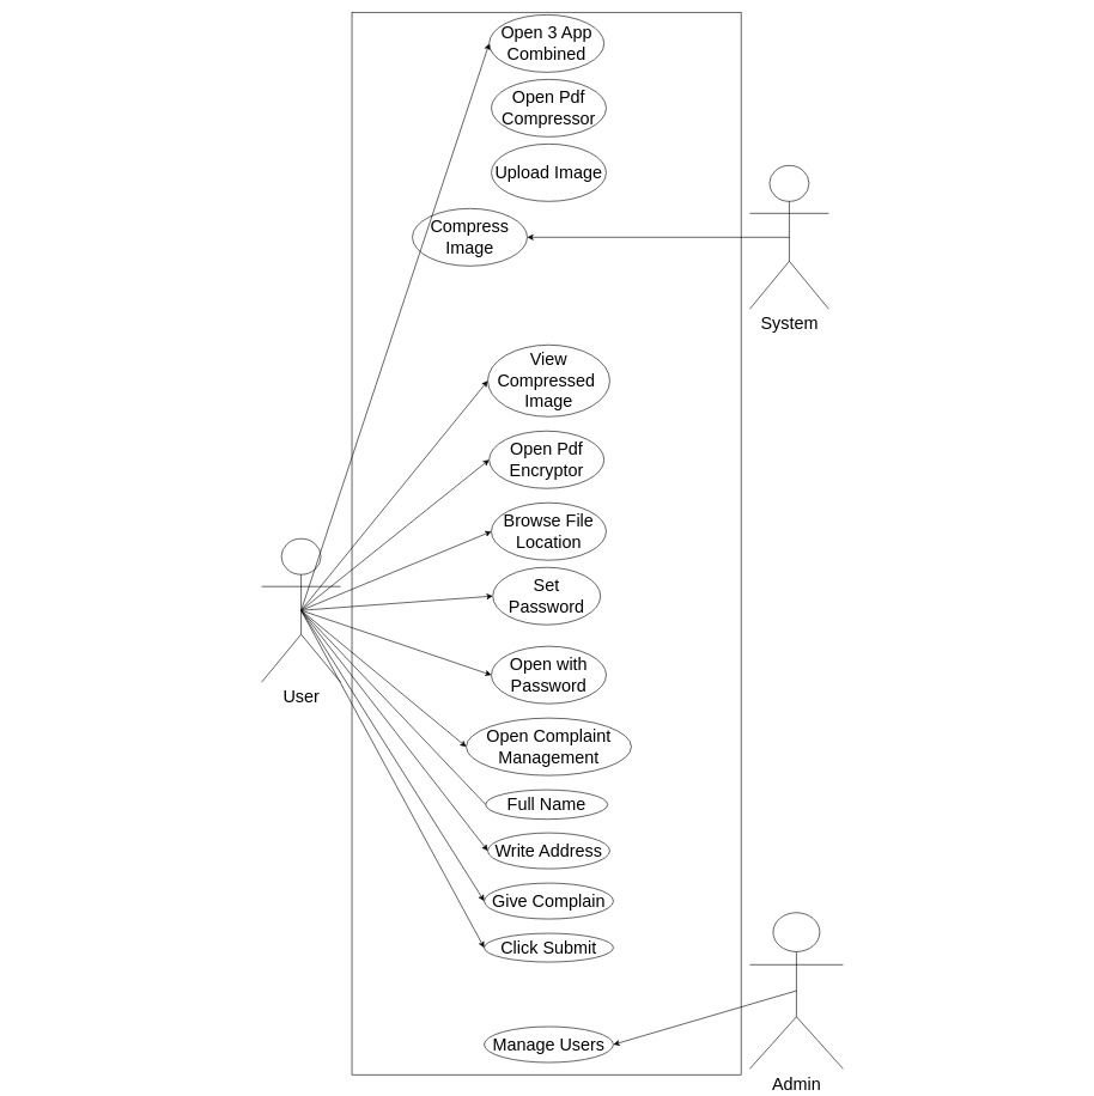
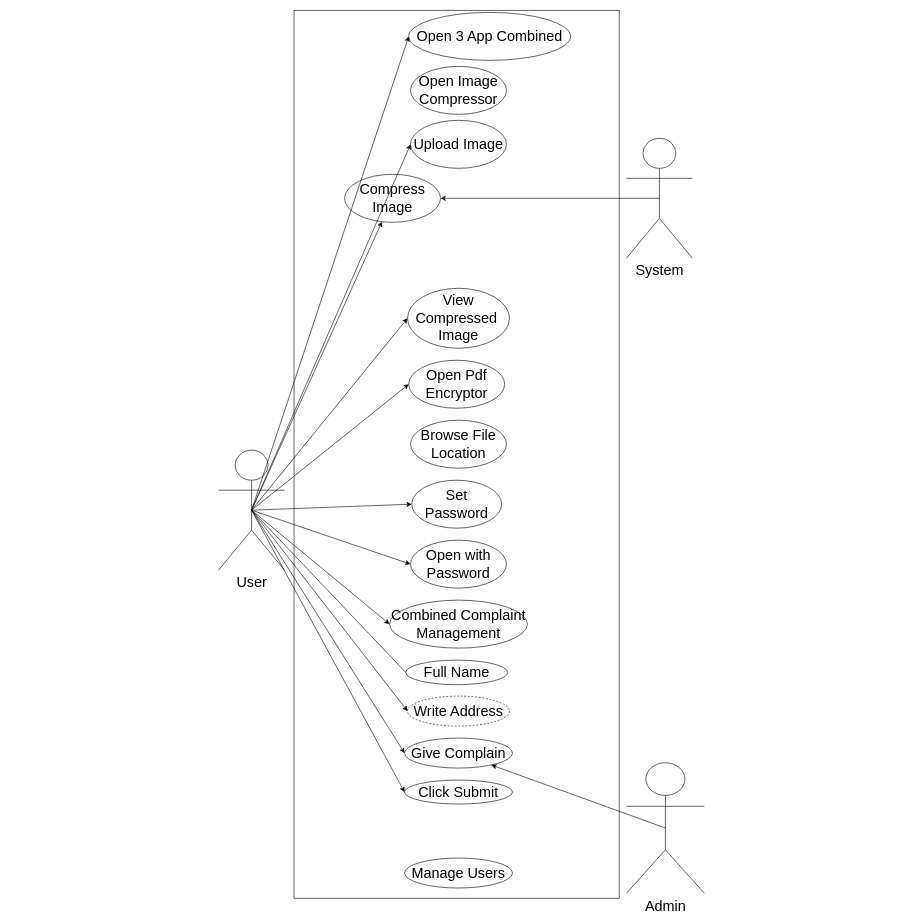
  <mxCell id="0" />
  <mxCell id="1" parent="0" />
  <mxCell id="2" value="" style="rounded=0;whiteSpace=wrap;html=1;rotation=-90;" parent="1" vertex="1"><mxGeometry x="20.55" y="485.66" width="1480.56" height="542.12" as="geometry" /></mxCell>
  <mxCell id="3" value="&lt;font style=&quot;font-size: 24px;&quot;&gt;User&lt;/font&gt;" style="shape=umlActor;verticalLabelPosition=bottom;verticalAlign=top;html=1;outlineConnect=0;" parent="1" vertex="1"><mxGeometry x="364" y="750" width="110" height="200" as="geometry" /></mxCell>
  <mxCell id="4" value="&lt;font style=&quot;font-size: 24px;&quot;&gt;System&lt;/font&gt;" style="shape=umlActor;verticalLabelPosition=bottom;verticalAlign=top;html=1;outlineConnect=0;" parent="1" vertex="1"><mxGeometry x="1044" y="230" width="110" height="200" as="geometry" /></mxCell>
  <mxCell id="5" value="&lt;font style=&quot;font-size: 24px;&quot;&gt;Admin&lt;/font&gt;" style="shape=umlActor;verticalLabelPosition=bottom;verticalAlign=top;html=1;outlineConnect=0;" parent="1" vertex="1"><mxGeometry x="1044" y="1271.18" width="130" height="217.65" as="geometry" /></mxCell>
  <mxCell id="6" value="&lt;font style=&quot;font-size: 24px;&quot;&gt;Upload Image&lt;/font&gt;" style="ellipse;whiteSpace=wrap;html=1;" parent="1" vertex="1"><mxGeometry x="684" y="200" width="160" height="80" as="geometry" /></mxCell>
  <mxCell id="7" value="&lt;font style=&quot;font-size: 24px;&quot;&gt;Compress Image&lt;/font&gt;" style="ellipse;whiteSpace=wrap;html=1;" parent="1" vertex="1"><mxGeometry x="574" y="290" width="160" height="80" as="geometry" /></mxCell>
  <mxCell id="8" value="&lt;font style=&quot;font-size: 24px;&quot;&gt;View Compressed&amp;nbsp;&lt;br&gt;Image&lt;/font&gt;" style="ellipse;whiteSpace=wrap;html=1;" parent="1" vertex="1"><mxGeometry x="679" y="480" width="170" height="100" as="geometry" /></mxCell>
- <mxCell id="9" value="&lt;font style=&quot;font-size: 24px;&quot;&gt;Open Pdf Compressor&lt;/font&gt;" style="ellipse;whiteSpace=wrap;html=1;" parent="1" vertex="1"><mxGeometry x="684" y="110" width="160" height="80" as="geometry" /></mxCell>
- <mxCell id="10" value="&lt;font style=&quot;font-size: 24px;&quot;&gt;Set Password&lt;/font&gt;" style="ellipse;whiteSpace=wrap;html=1;" parent="1" vertex="1"><mxGeometry x="686" y="790" width="150" height="80" as="geometry" /></mxCell>
+ <mxCell id="9" value="&lt;font style=&quot;font-size: 24px;&quot;&gt;Open Image Compressor&lt;/font&gt;" style="ellipse;whiteSpace=wrap;html=1;" parent="1" vertex="1"><mxGeometry x="684" y="110" width="160" height="80" as="geometry" /></mxCell>
+ <mxCell id="10" value="&lt;font style=&quot;font-size: 24px;&quot;&gt;Set Password&lt;/font&gt;" style="ellipse;whiteSpace=wrap;html=1;" parent="1" vertex="1"><mxGeometry x="686" y="800" width="150" height="80" as="geometry" /></mxCell>
  <mxCell id="11" value="&lt;font style=&quot;font-size: 24px;&quot;&gt;Browse File Location&lt;/font&gt;" style="ellipse;whiteSpace=wrap;html=1;" parent="1" vertex="1"><mxGeometry x="684" y="700" width="160" height="80" as="geometry" /></mxCell>
  <mxCell id="12" value="&lt;font style=&quot;font-size: 24px;&quot;&gt;Open with Password&lt;/font&gt;" style="ellipse;whiteSpace=wrap;html=1;" parent="1" vertex="1"><mxGeometry x="684" y="900" width="160" height="80" as="geometry" /></mxCell>
  <mxCell id="13" value="&lt;font style=&quot;font-size: 24px;&quot;&gt;Full Name&lt;/font&gt;" style="ellipse;whiteSpace=wrap;html=1;" parent="1" vertex="1"><mxGeometry x="676" y="1100" width="170" height="41" as="geometry" /></mxCell>
- <mxCell id="14" value="&lt;font style=&quot;font-size: 24px;&quot;&gt;Write Address&lt;/font&gt;" style="ellipse;whiteSpace=wrap;html=1;" parent="1" vertex="1"><mxGeometry x="679" y="1160" width="170" height="50" as="geometry" /></mxCell>
+ <mxCell id="14" value="&lt;font style=&quot;font-size: 24px;&quot;&gt;Write Address&lt;/font&gt;" style="ellipse;whiteSpace=wrap;html=1;dashed=1;" parent="1" vertex="1"><mxGeometry x="679" y="1160" width="170" height="50" as="geometry" /></mxCell>
  <mxCell id="15" value="&lt;font style=&quot;font-size: 24px;&quot;&gt;Give Complain&lt;/font&gt;" style="ellipse;whiteSpace=wrap;html=1;" parent="1" vertex="1"><mxGeometry x="674" y="1230" width="180" height="50" as="geometry" /></mxCell>
  <mxCell id="16" value="&lt;font style=&quot;font-size: 24px;&quot;&gt;Click Submit&lt;/font&gt;" style="ellipse;whiteSpace=wrap;html=1;" parent="1" vertex="1"><mxGeometry x="674" y="1300" width="180" height="40" as="geometry" /></mxCell>
  <mxCell id="17" value="&lt;font style=&quot;font-size: 24px;&quot;&gt;Manage Users&lt;/font&gt;" style="ellipse;whiteSpace=wrap;html=1;" parent="1" vertex="1"><mxGeometry x="674" y="1430" width="180" height="50" as="geometry" /></mxCell>
+ <mxCell id="18" value="" style="endArrow=classic;html=1;rounded=0;exitX=0.5;exitY=0.5;exitDx=0;exitDy=0;exitPerimeter=0;entryX=0;entryY=0.5;entryDx=0;entryDy=0;" parent="1" source="3" target="6" edge="1"><mxGeometry width="50" height="50" relative="1" as="geometry"><mxPoint x="534" y="370" as="sourcePoint" /><mxPoint x="584" y="320" as="targetPoint" /></mxGeometry></mxCell>
  <mxCell id="19" value="" style="endArrow=classic;html=1;rounded=0;exitX=0.5;exitY=0.5;exitDx=0;exitDy=0;exitPerimeter=0;entryX=0;entryY=0.5;entryDx=0;entryDy=0;" parent="1" source="3" target="8" edge="1"><mxGeometry width="50" height="50" relative="1" as="geometry"><mxPoint x="624" y="560" as="sourcePoint" /><mxPoint x="674" y="510" as="targetPoint" /></mxGeometry></mxCell>
  <mxCell id="20" value="" style="endArrow=classic;html=1;rounded=0;entryX=1;entryY=0.5;entryDx=0;entryDy=0;exitX=0.5;exitY=0.5;exitDx=0;exitDy=0;exitPerimeter=0;" parent="1" source="4" target="7" edge="1"><mxGeometry width="50" height="50" relative="1" as="geometry"><mxPoint x="624" y="560" as="sourcePoint" /><mxPoint x="674" y="510" as="targetPoint" /></mxGeometry></mxCell>
  <mxCell id="21" value="" style="endArrow=classic;html=1;rounded=0;entryX=0;entryY=0.5;entryDx=0;entryDy=0;exitX=0.5;exitY=0.5;exitDx=0;exitDy=0;exitPerimeter=0;" parent="1" source="3" target="10" edge="1"><mxGeometry width="50" height="50" relative="1" as="geometry"><mxPoint x="624" y="740" as="sourcePoint" /><mxPoint x="674" y="690" as="targetPoint" /></mxGeometry></mxCell>
- <mxCell id="22" value="" style="endArrow=classic;html=1;rounded=0;exitX=0.5;exitY=0.5;exitDx=0;exitDy=0;exitPerimeter=0;entryX=0;entryY=0.5;entryDx=0;entryDy=0;" parent="1" source="3" target="11" edge="1"><mxGeometry width="50" height="50" relative="1" as="geometry"><mxPoint x="624" y="740" as="sourcePoint" /><mxPoint x="674" y="690" as="targetPoint" /></mxGeometry></mxCell>
+ <mxCell id="22" value="" style="endArrow=classic;html=1;rounded=0;exitX=0.5;exitY=0.5;exitDx=0;exitDy=0;exitPerimeter=0;" parent="1" source="3" target="7" edge="1"><mxGeometry width="50" height="50" relative="1" as="geometry"><mxPoint x="624" y="740" as="sourcePoint" /><mxPoint x="674" y="690" as="targetPoint" /></mxGeometry></mxCell>
  <mxCell id="23" value="" style="endArrow=classic;html=1;rounded=0;exitX=0.5;exitY=0.5;exitDx=0;exitDy=0;exitPerimeter=0;entryX=0;entryY=0.5;entryDx=0;entryDy=0;" parent="1" source="3" target="12" edge="1"><mxGeometry width="50" height="50" relative="1" as="geometry"><mxPoint x="624" y="740" as="sourcePoint" /><mxPoint x="674" y="690" as="targetPoint" /></mxGeometry></mxCell>
  <mxCell id="24" value="" style="endArrow=none;html=1;rounded=0;exitX=0.5;exitY=0.5;exitDx=0;exitDy=0;exitPerimeter=0;entryX=0;entryY=0.5;entryDx=0;entryDy=0;" parent="1" source="3" target="13" edge="1"><mxGeometry width="50" height="50" relative="1" as="geometry"><mxPoint x="884" y="900" as="sourcePoint" /><mxPoint x="934" y="850" as="targetPoint" /></mxGeometry></mxCell>
  <mxCell id="25" value="" style="endArrow=classic;html=1;rounded=0;exitX=0.5;exitY=0.5;exitDx=0;exitDy=0;exitPerimeter=0;entryX=0;entryY=0.5;entryDx=0;entryDy=0;" parent="1" source="3" target="14" edge="1"><mxGeometry width="50" height="50" relative="1" as="geometry"><mxPoint x="714" y="1220" as="sourcePoint" /><mxPoint x="764" y="1170" as="targetPoint" /></mxGeometry></mxCell>
  <mxCell id="26" value="" style="endArrow=classic;html=1;rounded=0;exitX=0.5;exitY=0.5;exitDx=0;exitDy=0;exitPerimeter=0;entryX=0;entryY=0.5;entryDx=0;entryDy=0;" parent="1" source="3" target="15" edge="1"><mxGeometry width="50" height="50" relative="1" as="geometry"><mxPoint x="714" y="1220" as="sourcePoint" /><mxPoint x="764" y="1170" as="targetPoint" /></mxGeometry></mxCell>
  <mxCell id="27" value="" style="endArrow=classic;html=1;rounded=0;exitX=0.5;exitY=0.5;exitDx=0;exitDy=0;exitPerimeter=0;entryX=0;entryY=0.5;entryDx=0;entryDy=0;" parent="1" source="3" target="16" edge="1"><mxGeometry width="50" height="50" relative="1" as="geometry"><mxPoint x="714" y="1220" as="sourcePoint" /><mxPoint x="764" y="1170" as="targetPoint" /></mxGeometry></mxCell>
- <mxCell id="28" value="" style="endArrow=classic;html=1;rounded=0;entryX=1;entryY=0.5;entryDx=0;entryDy=0;exitX=0.5;exitY=0.5;exitDx=0;exitDy=0;exitPerimeter=0;" parent="1" source="5" target="17" edge="1"><mxGeometry width="50" height="50" relative="1" as="geometry"><mxPoint x="1114" y="1200" as="sourcePoint" /><mxPoint x="764" y="1330" as="targetPoint" /></mxGeometry></mxCell>
- <mxCell id="29" value="&lt;font style=&quot;font-size: 24px;&quot;&gt;Open Complaint Management&lt;/font&gt;" style="ellipse;whiteSpace=wrap;html=1;" parent="1" vertex="1"><mxGeometry x="649" y="1000" width="230" height="80" as="geometry" /></mxCell>
+ <mxCell id="28" value="" style="endArrow=classic;html=1;rounded=0;exitX=0.5;exitY=0.5;exitDx=0;exitDy=0;exitPerimeter=0;" parent="1" source="5" target="15" edge="1"><mxGeometry width="50" height="50" relative="1" as="geometry"><mxPoint x="1114" y="1200" as="sourcePoint" /><mxPoint x="764" y="1330" as="targetPoint" /></mxGeometry></mxCell>
+ <mxCell id="29" value="&lt;font style=&quot;font-size: 24px;&quot;&gt;Combined Complaint Management&lt;/font&gt;" style="ellipse;whiteSpace=wrap;html=1;" parent="1" vertex="1"><mxGeometry x="649" y="1000" width="230" height="80" as="geometry" /></mxCell>
  <mxCell id="30" value="" style="endArrow=classic;html=1;rounded=0;exitX=0.5;exitY=0.5;exitDx=0;exitDy=0;exitPerimeter=0;entryX=0;entryY=0.5;entryDx=0;entryDy=0;" parent="1" source="3" target="29" edge="1"><mxGeometry width="50" height="50" relative="1" as="geometry"><mxPoint x="744" y="1080" as="sourcePoint" /><mxPoint x="794" y="1030" as="targetPoint" /></mxGeometry></mxCell>
  <mxCell id="31" value="&lt;font style=&quot;font-size: 24px;&quot;&gt;Open Pdf Encryptor&lt;/font&gt;" style="ellipse;whiteSpace=wrap;html=1;" parent="1" vertex="1"><mxGeometry x="681" y="600" width="160" height="80" as="geometry" /></mxCell>
  <mxCell id="32" value="" style="endArrow=classic;html=1;rounded=0;exitX=0.5;exitY=0.5;exitDx=0;exitDy=0;exitPerimeter=0;entryX=0;entryY=0.5;entryDx=0;entryDy=0;" parent="1" source="3" target="31" edge="1"><mxGeometry width="50" height="50" relative="1" as="geometry"><mxPoint x="574" y="880" as="sourcePoint" /><mxPoint x="624" y="830" as="targetPoint" /></mxGeometry></mxCell>
- <mxCell id="33" value="&lt;font style=&quot;font-size: 24px;&quot;&gt;Open 3 App Combined&lt;/font&gt;" style="ellipse;whiteSpace=wrap;html=1;" parent="1" vertex="1"><mxGeometry x="681" y="20" width="160" height="80" as="geometry" /></mxCell>
+ <mxCell id="33" value="&lt;font style=&quot;font-size: 24px;&quot;&gt;Open 3 App Combined&lt;/font&gt;" style="ellipse;whiteSpace=wrap;html=1;" parent="1" vertex="1"><mxGeometry x="681" y="20" width="270" height="80" as="geometry" /></mxCell>
  <mxCell id="34" value="" style="endArrow=classic;html=1;rounded=0;exitX=0.5;exitY=0.5;exitDx=0;exitDy=0;exitPerimeter=0;entryX=0;entryY=0.5;entryDx=0;entryDy=0;" parent="1" source="3" target="33" edge="1"><mxGeometry width="50" height="50" relative="1" as="geometry"><mxPoint x="574" y="750" as="sourcePoint" /><mxPoint x="624" y="700" as="targetPoint" /></mxGeometry></mxCell>
